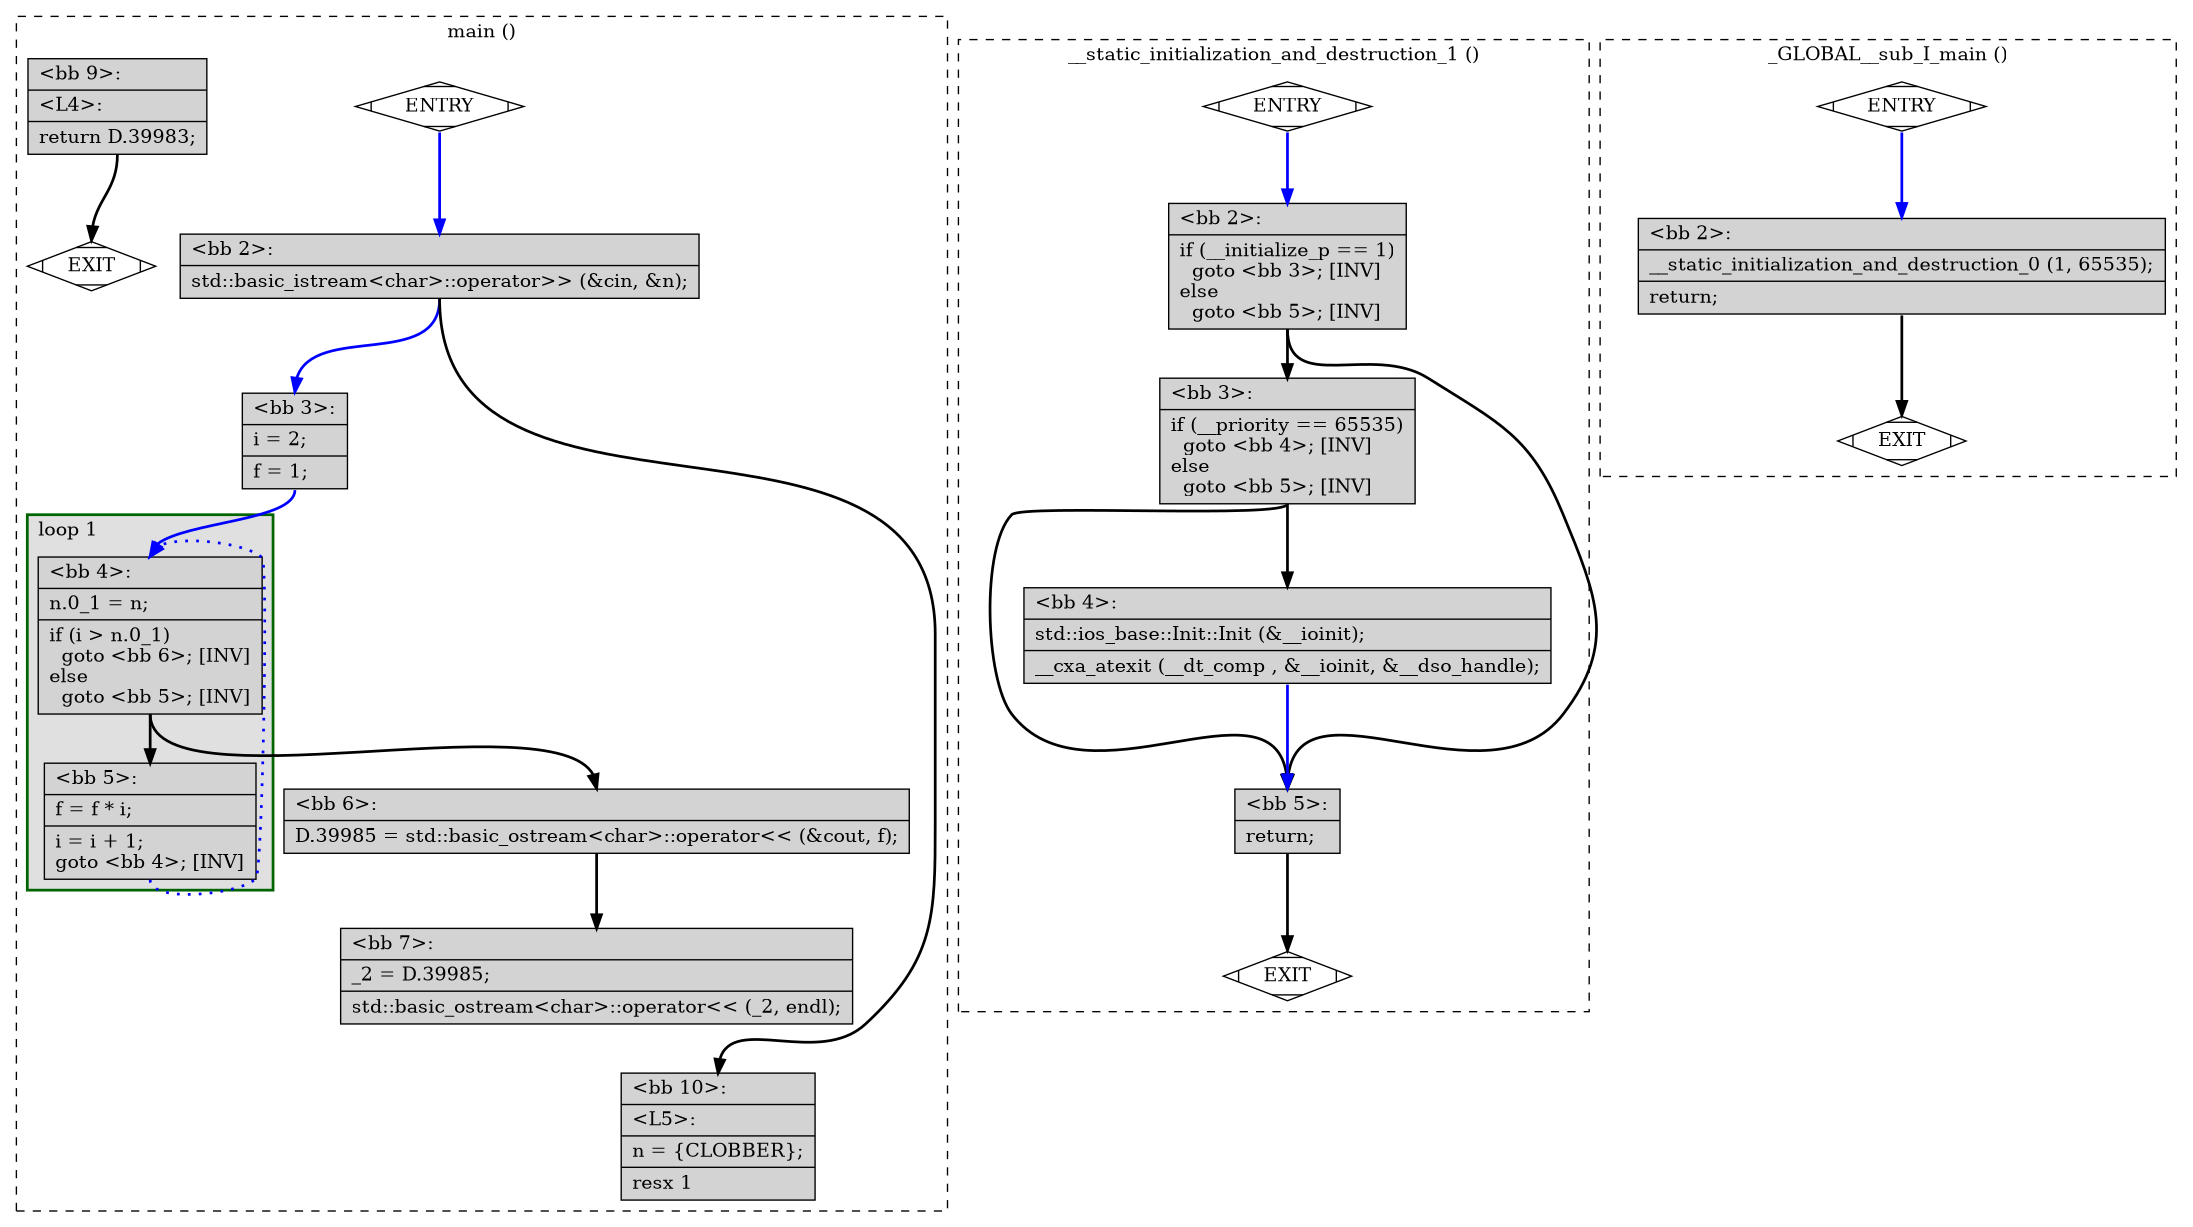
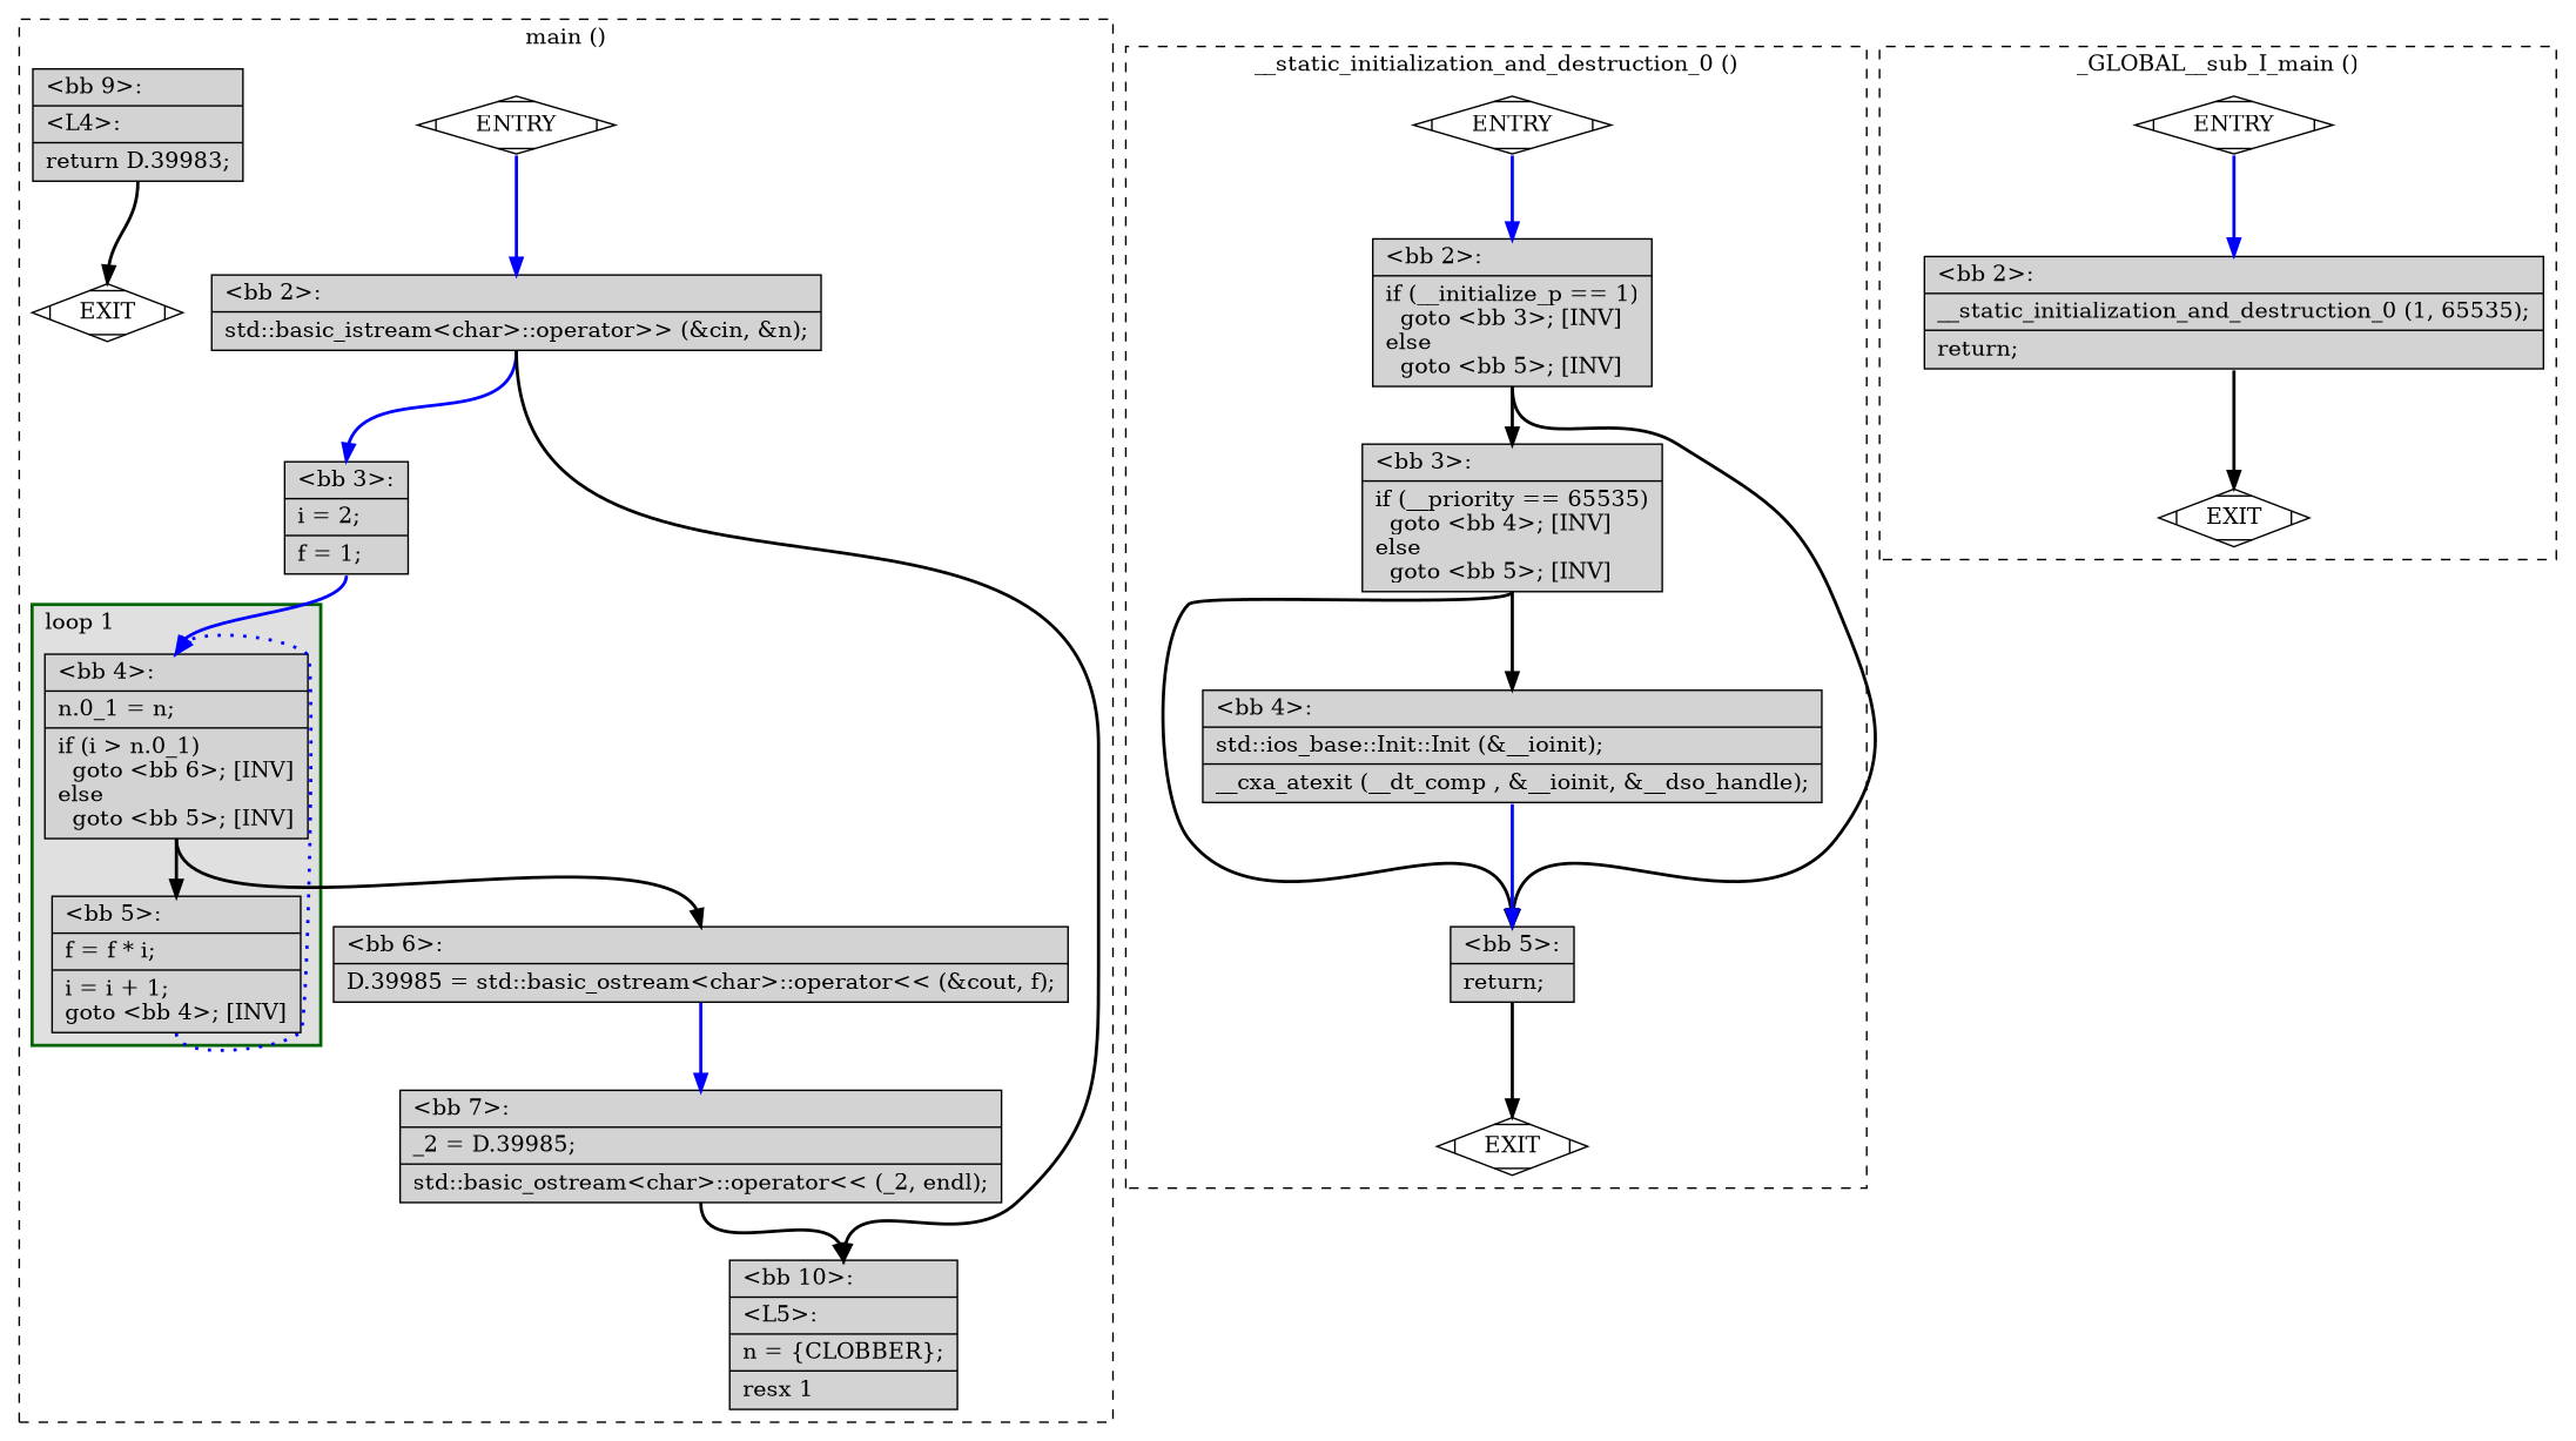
  digraph {
    node [fillcolor=lightgrey shape=record style=filled]
    edge [color=black constraint=true headport=n style="solid,bold" tailport=s weight=10]
    n1 [label="{\<bb\ 4\>:\l|n.0_1\ =\ n;\l|if\ (i\ \>\ n.0_1)\l\ \ goto\ \<bb\ 6\>;\ [INV]\lelse\l\ \ goto\ \<bb\ 5\>;\ [INV]\l}"]
    n2 [label="{\<bb\ 5\>:\l|f\ =\ f\ *\ i;\l|i\ =\ i\ +\ 1;\lgoto\ \<bb\ 4\>;\ [INV]\l}"]
    n3 [label="{\<bb\ 6\>:\l|D.39985\ =\ std::basic_ostream\<char\>::operator\<\<\ (&cout,\ f);\l}"]
    n4 [fillcolor=white label=ENTRY shape=Mdiamond]
    n5 [fillcolor=white label=EXIT shape=Mdiamond]
    n6 [label="{\<bb\ 2\>:\l|std::basic_istream\<char\>::operator\>\>\ (&cin,\ &n);\l}"]
    n7 [label="{\<bb\ 3\>:\l|i\ =\ 2;\l|f\ =\ 1;\l}"]
    n8 [label="{\<bb\ 10\>:\l|\<L5\>:\l|n\ =\ \{CLOBBER\};\l|resx\ 1\l}"]
    n9 [label="{\<bb\ 7\>:\l|_2\ =\ D.39985;\l|std::basic_ostream\<char\>::operator\<\<\ (_2,\ endl);\l}"]
    n10 [label="{\<bb\ 9\>:\l|\<L4\>:\l|return\ D.39983;\l}"]
    n11 [fillcolor=white label=ENTRY shape=Mdiamond]
    n12 [fillcolor=white label=EXIT shape=Mdiamond]
    n13 [label="{\<bb\ 2\>:\l|if\ (__initialize_p\ ==\ 1)\l\ \ goto\ \<bb\ 3\>;\ [INV]\lelse\l\ \ goto\ \<bb\ 5\>;\ [INV]\l}"]
    n14 [label="{\<bb\ 3\>:\l|if\ (__priority\ ==\ 65535)\l\ \ goto\ \<bb\ 4\>;\ [INV]\lelse\l\ \ goto\ \<bb\ 5\>;\ [INV]\l}"]
    n15 [label="{\<bb\ 5\>:\l|return;\l}"]
    n16 [label="{\<bb\ 4\>:\l|std::ios_base::Init::Init\ (&__ioinit);\l|__cxa_atexit\ (__dt_comp\ ,\ &__ioinit,\ &__dso_handle);\l}"]
    n17 [fillcolor=white label=ENTRY shape=Mdiamond]
    n18 [fillcolor=white label=EXIT shape=Mdiamond]
    n19 [label="{\<bb\ 2\>:\l|__static_initialization_and_destruction_0\ (1,\ 65535);\l|return;\l}"]
    subgraph cluster_1 {
      color=black
      label="main ()"
      style=dashed
      n3
      n4
      n5
      n6
      n7
      n8
      n9
      n10
      subgraph cluster_2 {
        color=darkgreen
        fillcolor=grey88
        label="loop 1"
        labeljust=l
        penwidth=2
        style=filled
        n1
        n2
      }
    }
    subgraph cluster_3 {
      color=black
-     label="__static_initialization_and_destruction_1 ()"
+     label="__static_initialization_and_destruction_0 ()"
      style=dashed
      n11
      n12
      n13
      n14
      n15
      n16
    }
    subgraph cluster_4 {
      color=black
      label="_GLOBAL__sub_I_main ()"
      style=dashed
      n17
      n18
      n19
    }
    n1 -> n2
    n1 -> n3
    n2 -> n1 [color=blue constraint=false style="dotted,bold"]
-   n3 -> n9 [weight=100]
+   n3 -> n9 [color=blue weight=100]
    n4 -> n5 [style=invis color="" weight=""]
    n4 -> n6 [color=blue weight=100]
    n6 -> n7 [color=blue weight=100]
    n6 -> n8
    n7 -> n1 [color=blue weight=100]
+   n9 -> n8
    n10 -> n5
    n11 -> n12 [style=invis color="" weight=""]
    n11 -> n13 [color=blue weight=100]
    n13 -> n14
    n13 -> n15
    n14 -> n15
    n14 -> n16
    n15 -> n12
    n16 -> n15 [color=blue weight=100]
    n17 -> n18 [style=invis color="" weight=""]
    n17 -> n19 [color=blue weight=100]
    n19 -> n18
  }
